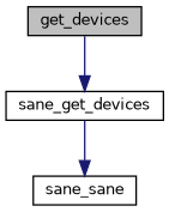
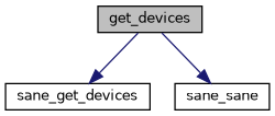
  digraph {
    fontname="DejaVu Sans"
    rankdir=TB
    node [color=black fillcolor=white fontname="DejaVu Sans" fontsize=10 shape=record style=filled]
    edge [color=midnightblue fontname="DejaVu Sans" fontsize=10 labelfontname=Helvetica labelfontsize=10 style=solid]
    n1 [fillcolor=grey75 fontcolor=black height=0.2 label=get_devices width=0.4]
    n2 [height=0.2 label=sane_get_devices width=0.4]
    n3 [height=0.2 label=sane_sane width=0.4]
    n1 -> n2
-   n2 -> n3
+   n1 -> n3
  }
